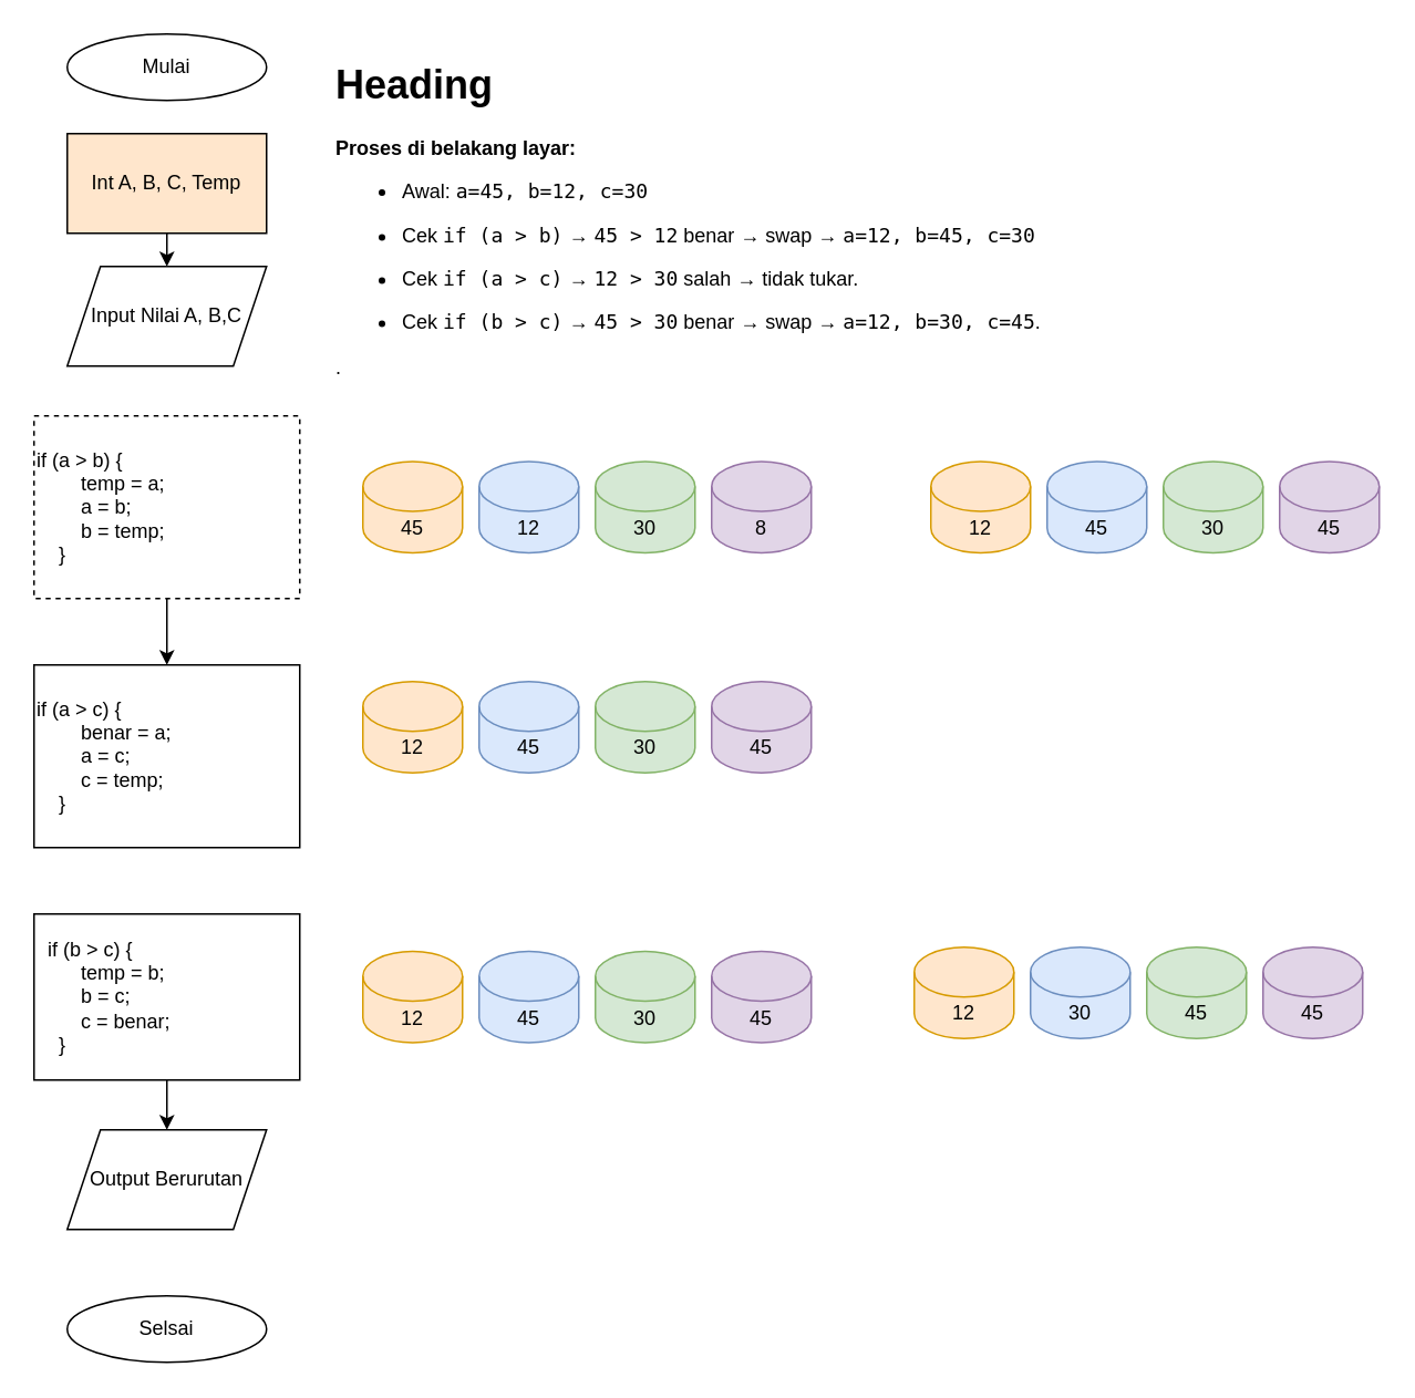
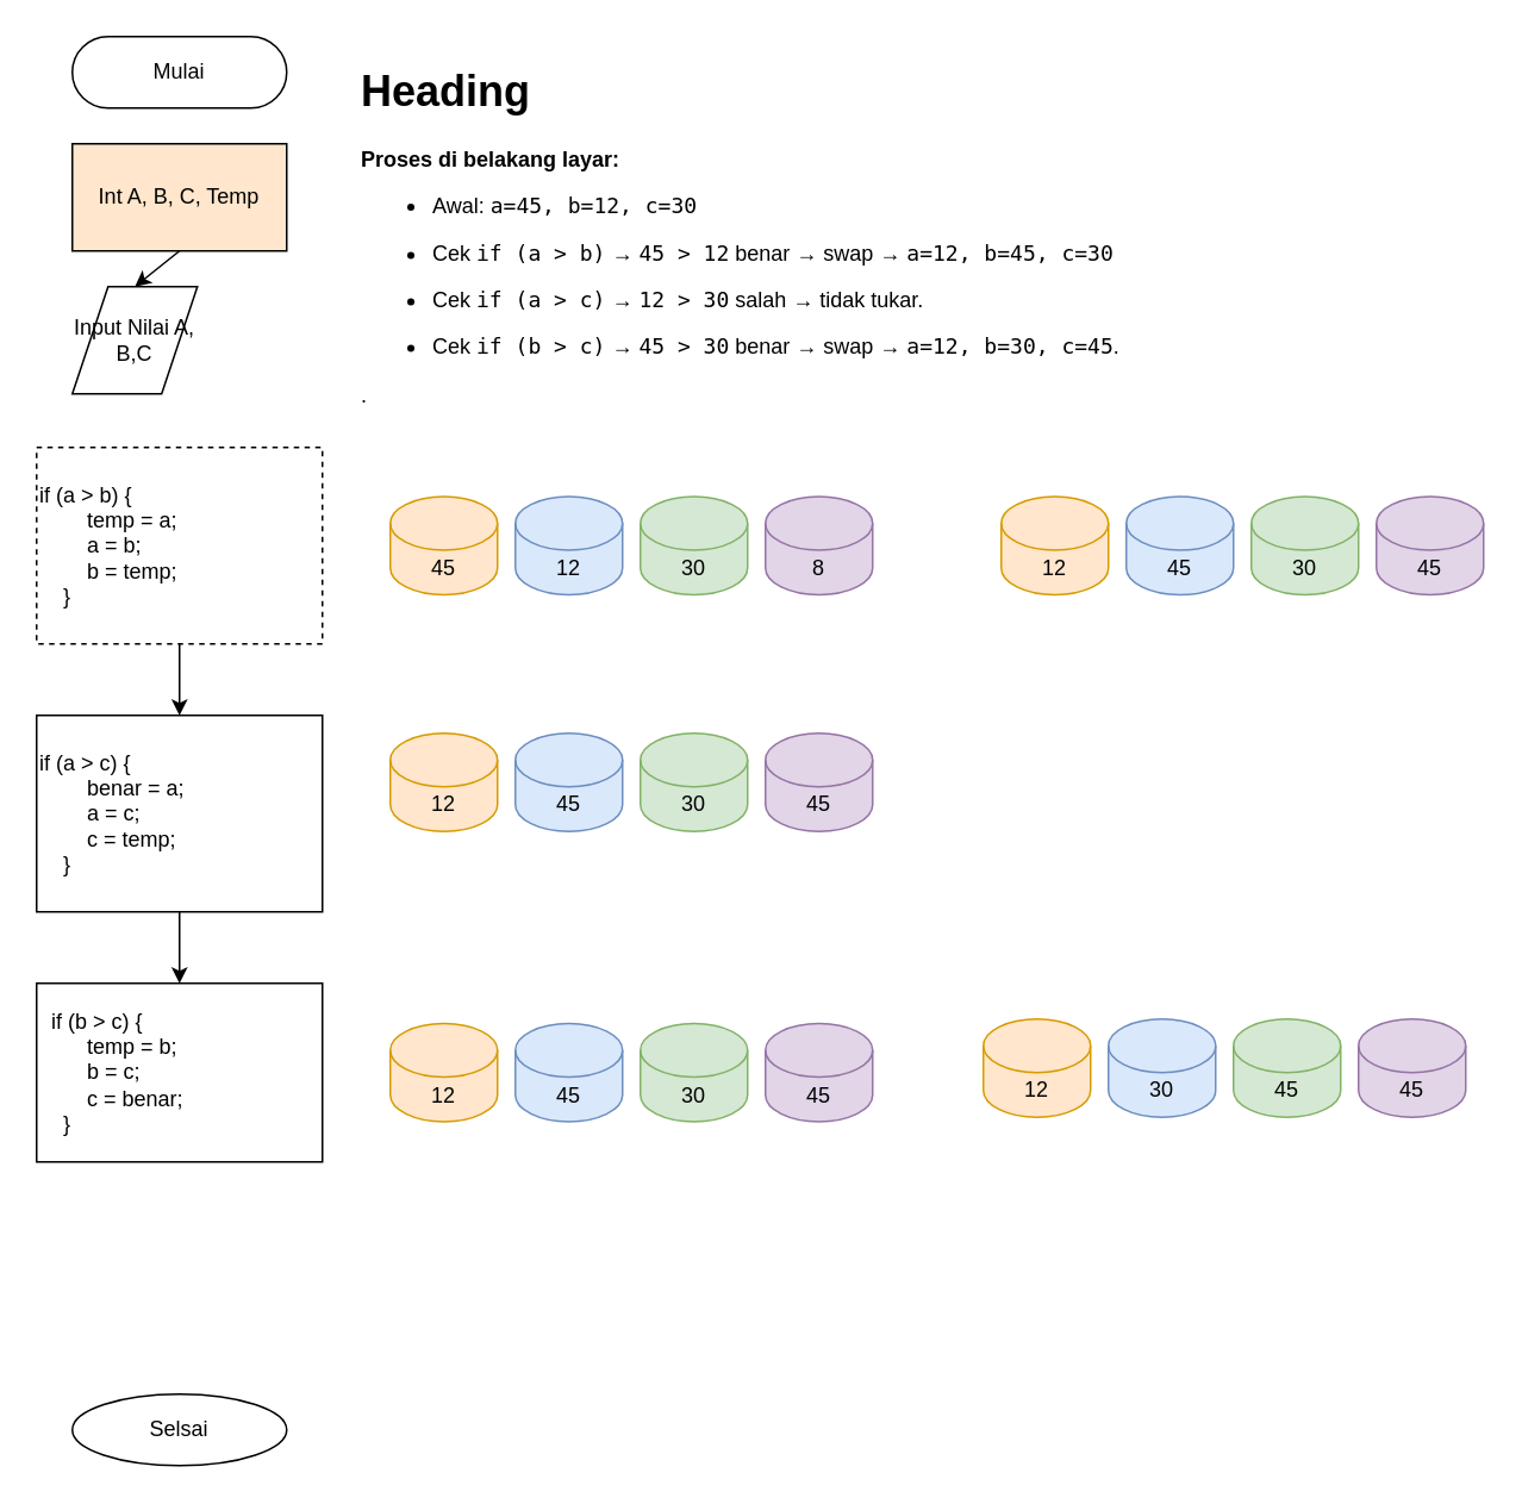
  <mxCell id="0" />
  <mxCell id="1" parent="0" />
- <mxCell id="2" value="Mulai" style="ellipse;whiteSpace=wrap;html=1;arcSize=50;" vertex="1" parent="1"><mxGeometry x="40" y="20" width="120" height="40" as="geometry" /></mxCell>
- <mxCell id="3" value="Input Nilai A, B,C" style="shape=parallelogram;perimeter=parallelogramPerimeter;whiteSpace=wrap;html=1;fixedSize=1;" vertex="1" parent="1"><mxGeometry x="40" y="160" width="120" height="60" as="geometry" /></mxCell>
+ <mxCell id="2" value="Mulai" style="rounded=1;whiteSpace=wrap;html=1;arcSize=50;" vertex="1" parent="1"><mxGeometry x="40" y="20" width="120" height="40" as="geometry" /></mxCell>
+ <mxCell id="3" value="Input Nilai A, B,C" style="shape=parallelogram;perimeter=parallelogramPerimeter;whiteSpace=wrap;html=1;fixedSize=1;" vertex="1" parent="1"><mxGeometry x="40" y="160" width="70" height="60" as="geometry" /></mxCell>
  <mxCell id="4" value="Int A, B, C, Temp" style="rounded=0;whiteSpace=wrap;html=1;fillColor=#ffe6cc;" vertex="1" parent="1"><mxGeometry x="40" y="80" width="120" height="60" as="geometry" /></mxCell>
  <mxCell id="5" value="" style="edgeStyle=orthogonalEdgeStyle;rounded=0;orthogonalLoop=1;jettySize=auto;html=1;" edge="1" parent="1" source="6" target="8"><mxGeometry relative="1" as="geometry" /></mxCell>
  <mxCell id="6" value="&lt;div&gt;if (a &amp;gt; b) {&lt;/div&gt;&lt;div&gt;&amp;nbsp; &amp;nbsp; &amp;nbsp; &amp;nbsp; temp = a;&lt;/div&gt;&lt;div&gt;&amp;nbsp; &amp;nbsp; &amp;nbsp; &amp;nbsp; a = b;&lt;/div&gt;&lt;div&gt;&amp;nbsp; &amp;nbsp; &amp;nbsp; &amp;nbsp; b = temp;&lt;/div&gt;&lt;div&gt;&amp;nbsp; &amp;nbsp; }&lt;/div&gt;" style="rounded=0;whiteSpace=wrap;html=1;align=left;dashed=1;" vertex="1" parent="1"><mxGeometry x="20" y="250" width="160" height="110" as="geometry" /></mxCell>
+ <mxCell id="7" value="" style="edgeStyle=orthogonalEdgeStyle;rounded=0;orthogonalLoop=1;jettySize=auto;html=1;" edge="1" parent="1" source="8" target="10"><mxGeometry relative="1" as="geometry" /></mxCell>
  <mxCell id="8" value="&lt;div&gt;if (a &amp;gt; c) {&lt;/div&gt;&lt;div&gt;&amp;nbsp; &amp;nbsp; &amp;nbsp; &amp;nbsp; benar = a;&lt;/div&gt;&lt;div&gt;&amp;nbsp; &amp;nbsp; &amp;nbsp; &amp;nbsp; a = c;&lt;/div&gt;&lt;div&gt;&amp;nbsp; &amp;nbsp; &amp;nbsp; &amp;nbsp; c = temp;&lt;/div&gt;&lt;div&gt;&amp;nbsp; &amp;nbsp; }&lt;/div&gt;" style="rounded=0;whiteSpace=wrap;html=1;align=left;" vertex="1" parent="1"><mxGeometry x="20" y="400" width="160" height="110" as="geometry" /></mxCell>
- <mxCell id="9" value="" style="edgeStyle=orthogonalEdgeStyle;rounded=0;orthogonalLoop=1;jettySize=auto;html=1;" edge="1" parent="1" source="10" target="12"><mxGeometry relative="1" as="geometry" /></mxCell>
  <mxCell id="10" value="&lt;div&gt;&amp;nbsp; if (b &amp;gt; c) {&lt;/div&gt;&lt;div&gt;&amp;nbsp; &amp;nbsp; &amp;nbsp; &amp;nbsp; temp = b;&lt;/div&gt;&lt;div&gt;&amp;nbsp; &amp;nbsp; &amp;nbsp; &amp;nbsp; b = c;&lt;/div&gt;&lt;div&gt;&amp;nbsp; &amp;nbsp; &amp;nbsp; &amp;nbsp; c = benar;&lt;/div&gt;&lt;div&gt;&amp;nbsp; &amp;nbsp; }&lt;/div&gt;" style="rounded=0;whiteSpace=wrap;html=1;align=left;" vertex="1" parent="1"><mxGeometry x="20" y="550" width="160" height="100" as="geometry" /></mxCell>
  <mxCell id="11" value="" style="endArrow=classic;html=1;rounded=0;exitX=0.5;exitY=1;exitDx=0;exitDy=0;entryX=0.5;entryY=0;entryDx=0;entryDy=0;" edge="1" parent="1" source="4" target="3"><mxGeometry width="50" height="50" relative="1" as="geometry"><mxPoint x="86" y="60" as="sourcePoint" /><mxPoint x="116" y="160" as="targetPoint" /></mxGeometry></mxCell>
- <mxCell id="12" value="Output Berurutan" style="shape=parallelogram;perimeter=parallelogramPerimeter;whiteSpace=wrap;html=1;fixedSize=1;" vertex="1" parent="1"><mxGeometry x="40" y="680" width="120" height="60" as="geometry" /></mxCell>
  <mxCell id="13" value="Selsai" style="ellipse;whiteSpace=wrap;html=1;arcSize=50;" vertex="1" parent="1"><mxGeometry x="40" y="780" width="120" height="40" as="geometry" /></mxCell>
  <mxCell id="14" value="&lt;h1 style=&quot;margin-top: 0px;&quot;&gt;Heading&lt;/h1&gt;&lt;p data-end=&quot;1274&quot; data-start=&quot;1243&quot;&gt;&lt;strong data-end=&quot;1272&quot; data-start=&quot;1243&quot;&gt;Proses di belakang layar:&lt;/strong&gt;&lt;/p&gt;&lt;ul data-end=&quot;1496&quot; data-start=&quot;1278&quot;&gt;&lt;li data-end=&quot;1304&quot; data-start=&quot;1278&quot;&gt;&lt;p data-end=&quot;1304&quot; data-start=&quot;1280&quot;&gt;Awal: &lt;code data-end=&quot;1304&quot; data-start=&quot;1286&quot;&gt;a=45, b=12, c=30&lt;/code&gt;&lt;/p&gt;&lt;/li&gt;&lt;li data-end=&quot;1372&quot; data-start=&quot;1308&quot;&gt;&lt;p data-end=&quot;1372&quot; data-start=&quot;1310&quot;&gt;Cek &lt;code data-end=&quot;1326&quot; data-start=&quot;1314&quot;&gt;if (a &amp;gt; b)&lt;/code&gt; → &lt;code data-end=&quot;1338&quot; data-start=&quot;1329&quot;&gt;45 &amp;gt; 12&lt;/code&gt; benar → swap → &lt;code data-end=&quot;1372&quot; data-start=&quot;1354&quot;&gt;a=12, b=45, c=30&lt;/code&gt;&lt;/p&gt;&lt;/li&gt;&lt;li data-end=&quot;1427&quot; data-start=&quot;1376&quot;&gt;&lt;p data-end=&quot;1427&quot; data-start=&quot;1378&quot;&gt;Cek &lt;code data-end=&quot;1394&quot; data-start=&quot;1382&quot;&gt;if (a &amp;gt; c)&lt;/code&gt; → &lt;code data-end=&quot;1406&quot; data-start=&quot;1397&quot;&gt;12 &amp;gt; 30&lt;/code&gt; salah → tidak tukar.&lt;/p&gt;&lt;/li&gt;&lt;li data-end=&quot;1496&quot; data-start=&quot;1431&quot;&gt;&lt;p data-end=&quot;1496&quot; data-start=&quot;1433&quot;&gt;Cek &lt;code data-end=&quot;1449&quot; data-start=&quot;1437&quot;&gt;if (b &amp;gt; c)&lt;/code&gt; → &lt;code data-end=&quot;1461&quot; data-start=&quot;1452&quot;&gt;45 &amp;gt; 30&lt;/code&gt; benar → swap → &lt;code data-end=&quot;1495&quot; data-start=&quot;1477&quot;&gt;a=12, b=30, c=45&lt;/code&gt;.&lt;/p&gt;&lt;/li&gt;&lt;/ul&gt;&lt;p&gt;.&lt;/p&gt;" style="text;html=1;whiteSpace=wrap;overflow=hidden;rounded=0;" vertex="1" parent="1"><mxGeometry x="200" y="30" width="540" height="200" as="geometry" /></mxCell>
  <mxCell id="15" value="45" style="shape=cylinder3;whiteSpace=wrap;html=1;boundedLbl=1;backgroundOutline=1;size=15;fillColor=#ffe6cc;strokeColor=#d79b00;" vertex="1" parent="1"><mxGeometry x="218" y="277.5" width="60" height="55" as="geometry" /></mxCell>
  <mxCell id="16" value="12" style="shape=cylinder3;whiteSpace=wrap;html=1;boundedLbl=1;backgroundOutline=1;size=15;fillColor=#dae8fc;strokeColor=#6c8ebf;" vertex="1" parent="1"><mxGeometry x="288" y="277.5" width="60" height="55" as="geometry" /></mxCell>
  <mxCell id="17" value="30" style="shape=cylinder3;whiteSpace=wrap;html=1;boundedLbl=1;backgroundOutline=1;size=15;fillColor=#d5e8d4;strokeColor=#82b366;" vertex="1" parent="1"><mxGeometry x="358" y="277.5" width="60" height="55" as="geometry" /></mxCell>
  <mxCell id="18" value="8" style="shape=cylinder3;whiteSpace=wrap;html=1;boundedLbl=1;backgroundOutline=1;size=15;fillColor=#e1d5e7;strokeColor=#9673a6;" vertex="1" parent="1"><mxGeometry x="428" y="277.5" width="60" height="55" as="geometry" /></mxCell>
  <mxCell id="19" value="12" style="shape=cylinder3;whiteSpace=wrap;html=1;boundedLbl=1;backgroundOutline=1;size=15;fillColor=#ffe6cc;strokeColor=#d79b00;" vertex="1" parent="1"><mxGeometry x="560" y="277.5" width="60" height="55" as="geometry" /></mxCell>
  <mxCell id="20" value="45" style="shape=cylinder3;whiteSpace=wrap;html=1;boundedLbl=1;backgroundOutline=1;size=15;fillColor=#dae8fc;strokeColor=#6c8ebf;" vertex="1" parent="1"><mxGeometry x="630" y="277.5" width="60" height="55" as="geometry" /></mxCell>
  <mxCell id="21" value="30" style="shape=cylinder3;whiteSpace=wrap;html=1;boundedLbl=1;backgroundOutline=1;size=15;fillColor=#d5e8d4;strokeColor=#82b366;" vertex="1" parent="1"><mxGeometry x="700" y="277.5" width="60" height="55" as="geometry" /></mxCell>
  <mxCell id="22" value="45" style="shape=cylinder3;whiteSpace=wrap;html=1;boundedLbl=1;backgroundOutline=1;size=15;fillColor=#e1d5e7;strokeColor=#9673a6;" vertex="1" parent="1"><mxGeometry x="770" y="277.5" width="60" height="55" as="geometry" /></mxCell>
  <mxCell id="23" value="12" style="shape=cylinder3;whiteSpace=wrap;html=1;boundedLbl=1;backgroundOutline=1;size=15;fillColor=#ffe6cc;strokeColor=#d79b00;" vertex="1" parent="1"><mxGeometry x="218" y="410" width="60" height="55" as="geometry" /></mxCell>
  <mxCell id="24" value="45" style="shape=cylinder3;whiteSpace=wrap;html=1;boundedLbl=1;backgroundOutline=1;size=15;fillColor=#dae8fc;strokeColor=#6c8ebf;" vertex="1" parent="1"><mxGeometry x="288" y="410" width="60" height="55" as="geometry" /></mxCell>
  <mxCell id="25" value="30" style="shape=cylinder3;whiteSpace=wrap;html=1;boundedLbl=1;backgroundOutline=1;size=15;fillColor=#d5e8d4;strokeColor=#82b366;" vertex="1" parent="1"><mxGeometry x="358" y="410" width="60" height="55" as="geometry" /></mxCell>
  <mxCell id="26" value="45" style="shape=cylinder3;whiteSpace=wrap;html=1;boundedLbl=1;backgroundOutline=1;size=15;fillColor=#e1d5e7;strokeColor=#9673a6;" vertex="1" parent="1"><mxGeometry x="428" y="410" width="60" height="55" as="geometry" /></mxCell>
  <mxCell id="27" value="12" style="shape=cylinder3;whiteSpace=wrap;html=1;boundedLbl=1;backgroundOutline=1;size=15;fillColor=#ffe6cc;strokeColor=#d79b00;" vertex="1" parent="1"><mxGeometry x="218" y="572.5" width="60" height="55" as="geometry" /></mxCell>
  <mxCell id="28" value="45" style="shape=cylinder3;whiteSpace=wrap;html=1;boundedLbl=1;backgroundOutline=1;size=15;fillColor=#dae8fc;strokeColor=#6c8ebf;" vertex="1" parent="1"><mxGeometry x="288" y="572.5" width="60" height="55" as="geometry" /></mxCell>
  <mxCell id="29" value="30" style="shape=cylinder3;whiteSpace=wrap;html=1;boundedLbl=1;backgroundOutline=1;size=15;fillColor=#d5e8d4;strokeColor=#82b366;" vertex="1" parent="1"><mxGeometry x="358" y="572.5" width="60" height="55" as="geometry" /></mxCell>
  <mxCell id="30" value="45" style="shape=cylinder3;whiteSpace=wrap;html=1;boundedLbl=1;backgroundOutline=1;size=15;fillColor=#e1d5e7;strokeColor=#9673a6;" vertex="1" parent="1"><mxGeometry x="428" y="572.5" width="60" height="55" as="geometry" /></mxCell>
  <mxCell id="31" value="12" style="shape=cylinder3;whiteSpace=wrap;html=1;boundedLbl=1;backgroundOutline=1;size=15;fillColor=#ffe6cc;strokeColor=#d79b00;" vertex="1" parent="1"><mxGeometry x="550" y="570" width="60" height="55" as="geometry" /></mxCell>
  <mxCell id="32" value="30" style="shape=cylinder3;whiteSpace=wrap;html=1;boundedLbl=1;backgroundOutline=1;size=15;fillColor=#dae8fc;strokeColor=#6c8ebf;" vertex="1" parent="1"><mxGeometry x="620" y="570" width="60" height="55" as="geometry" /></mxCell>
  <mxCell id="33" value="45" style="shape=cylinder3;whiteSpace=wrap;html=1;boundedLbl=1;backgroundOutline=1;size=15;fillColor=#d5e8d4;strokeColor=#82b366;" vertex="1" parent="1"><mxGeometry x="690" y="570" width="60" height="55" as="geometry" /></mxCell>
  <mxCell id="34" value="45" style="shape=cylinder3;whiteSpace=wrap;html=1;boundedLbl=1;backgroundOutline=1;size=15;fillColor=#e1d5e7;strokeColor=#9673a6;" vertex="1" parent="1"><mxGeometry x="760" y="570" width="60" height="55" as="geometry" /></mxCell>
